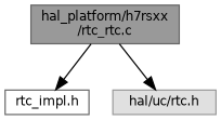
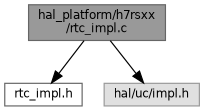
  digraph {
    node [fontname=Helvetica fontsize=10 shape=box style=filled]
    edge [color=black fontname=Helvetica fontsize=10 labelfontname=Helvetica labelfontsize=10 style=solid]
-   n1 [color=gray40 fillcolor=grey60 fontcolor=black height=0.2 label="hal_platform/h7rsxx\l/rtc_rtc.c" width=0.4]
+   n1 [color=gray40 fillcolor=grey60 fontcolor=black height=0.2 label="hal_platform/h7rsxx\l/rtc_impl.c" width=0.4]
    n2 [color=grey40 fillcolor=white height=0.2 label="rtc_impl.h" width=0.4]
-   n3 [color=grey60 fillcolor="#E0E0E0" height=0.2 label="hal/uc/rtc.h" width=0.4]
+   n3 [color=grey60 fillcolor="#E0E0E0" height=0.2 label="hal/uc/impl.h" width=0.4]
    n1 -> n2
    n1 -> n3
  }
